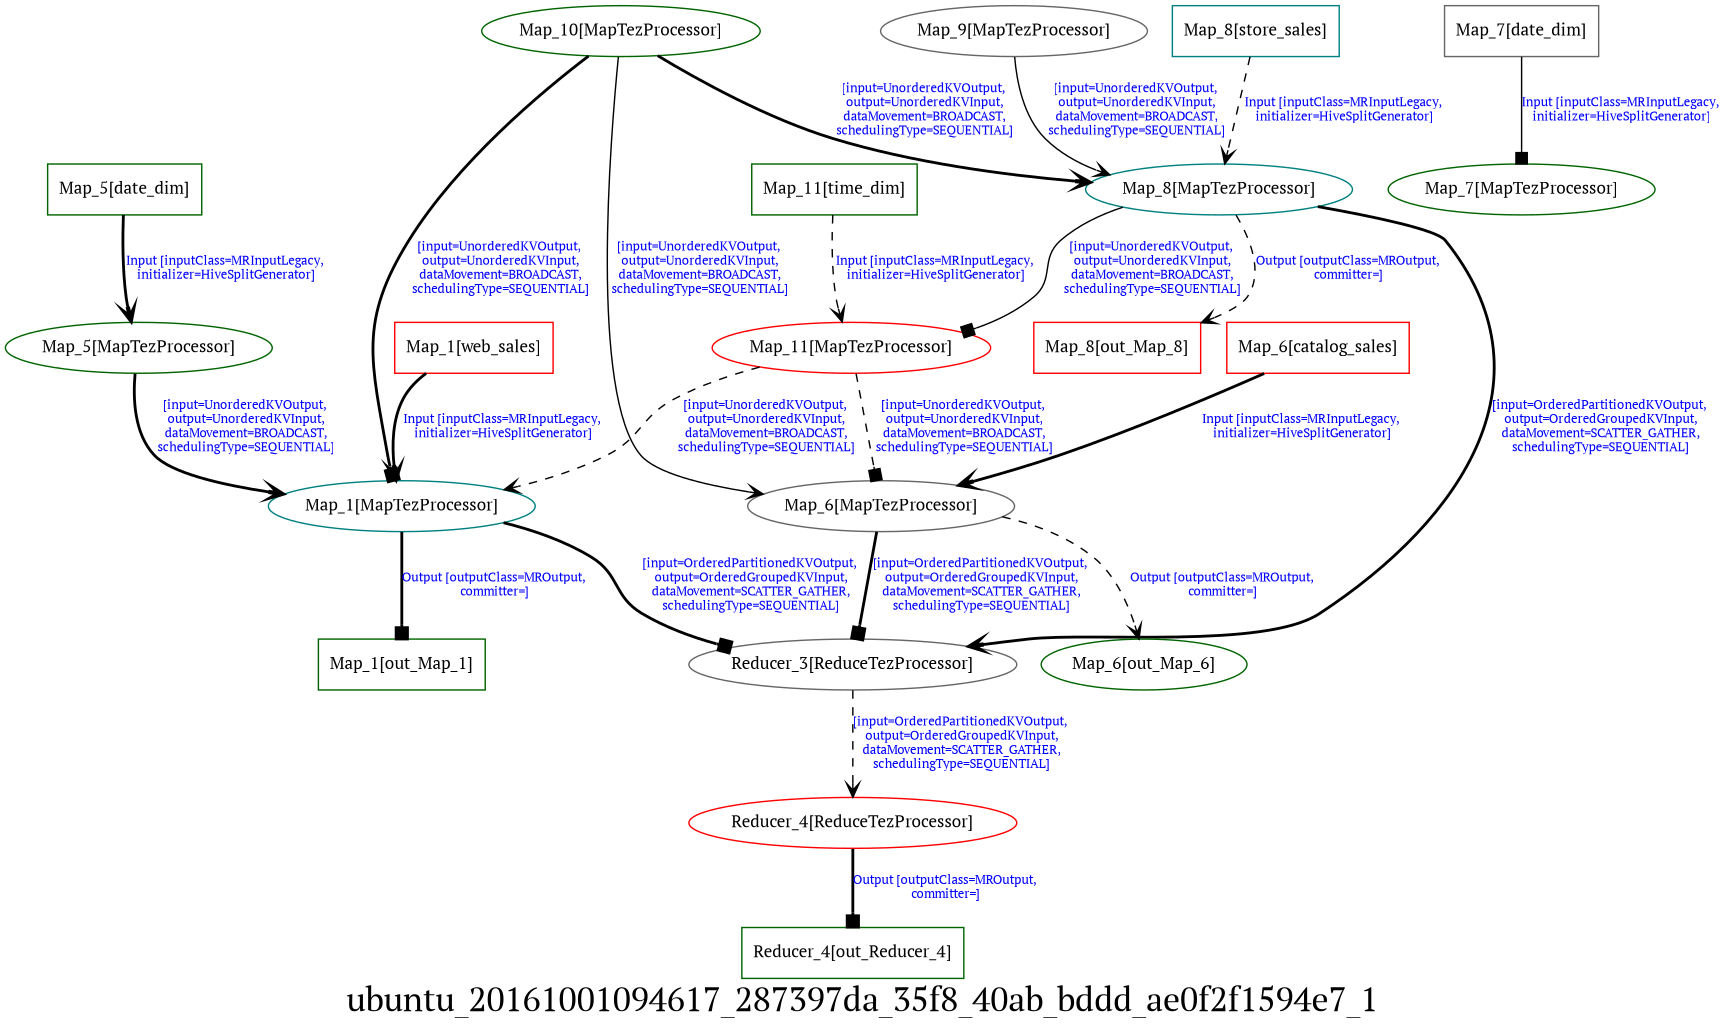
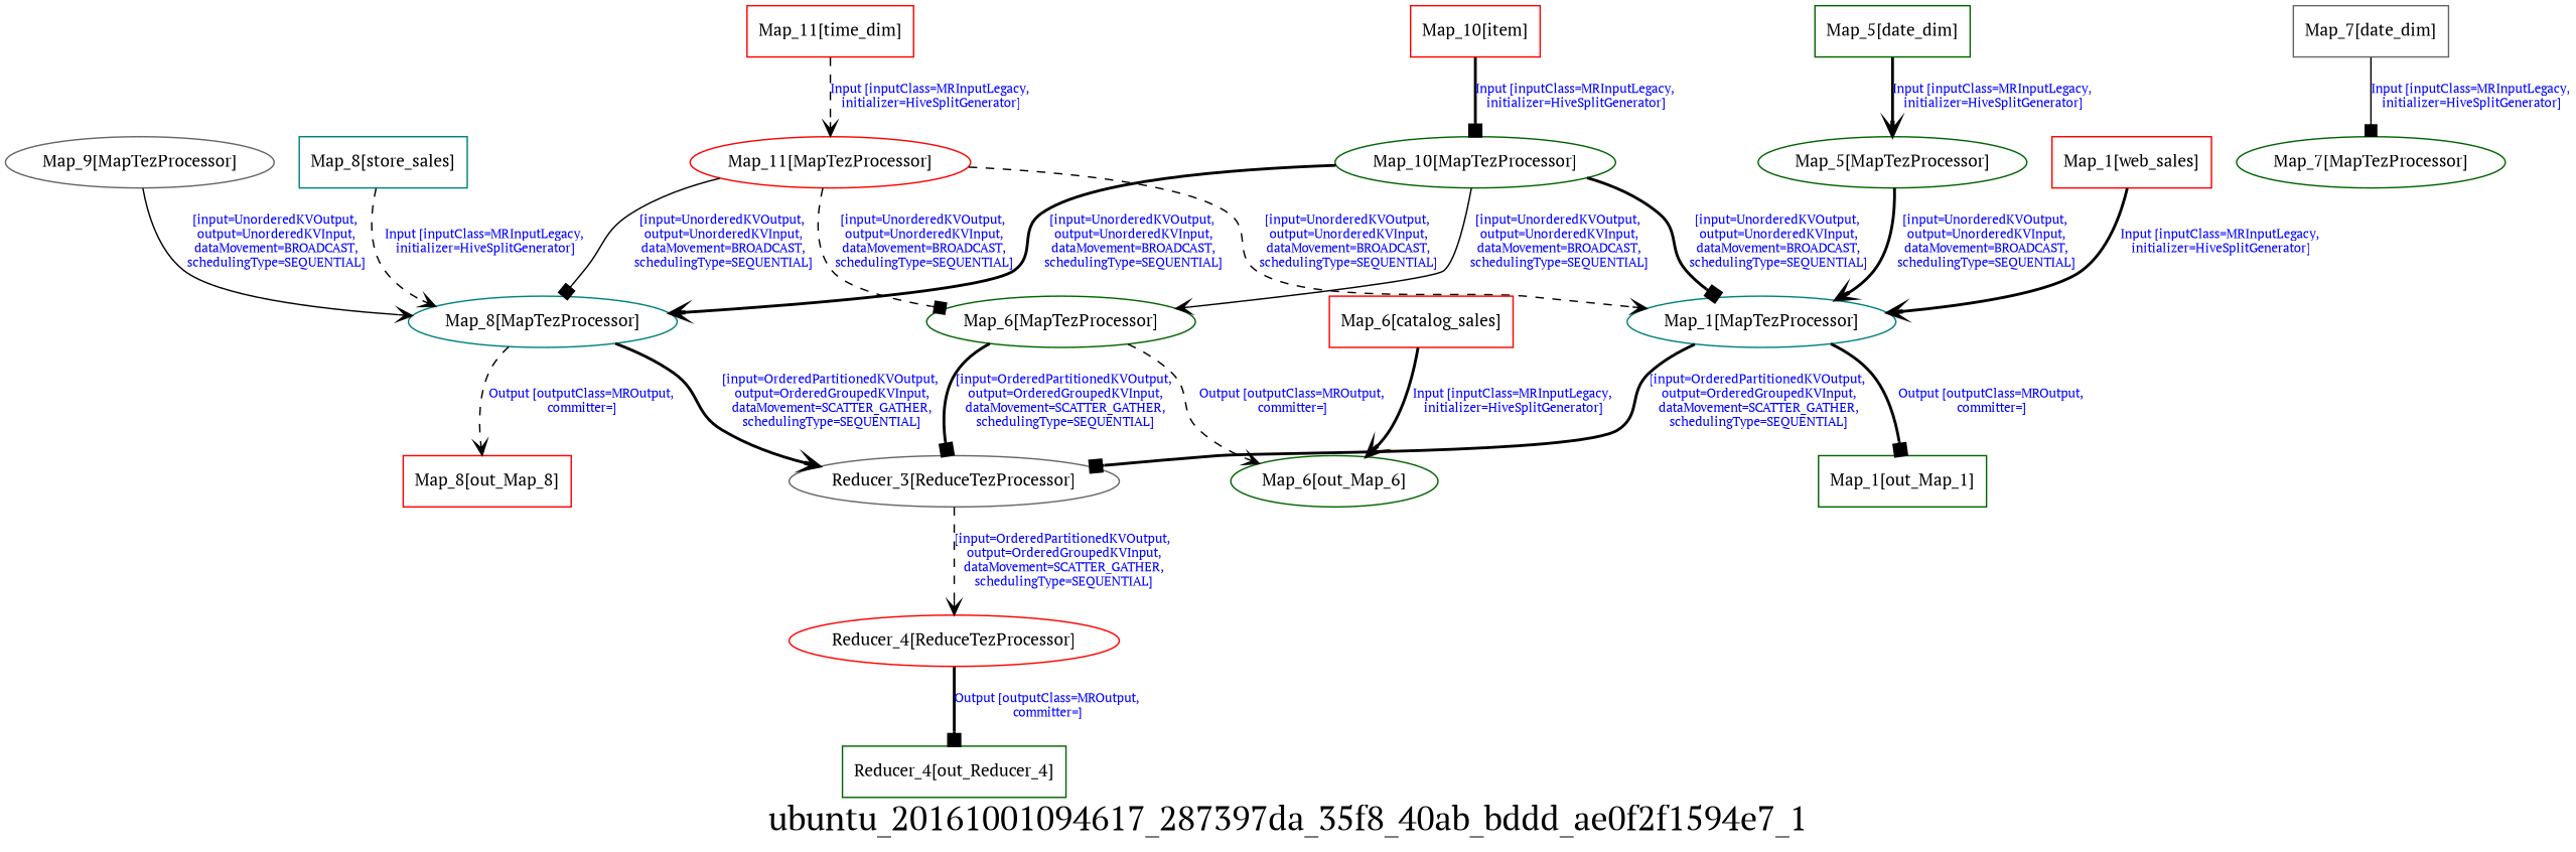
  digraph {
    fontname="PT Serif"
    fontsize=24
    label=ubuntu_20161001094617_287397da_35f8_40ab_bddd_ae0f2f1594e7_1
    node [color=darkgreen fontname="PT Serif" fontsize=12]
    edge [arrowhead=vee fontcolor=blue fontname="PT Serif" fontsize=9 style=bold]
    n1 [color=teal label="Map_8[MapTezProcessor]"]
    n2 [color=red label="Map_8[out_Map_8]" shape=box]
    n3 [color=gray40 label="Reducer_3[ReduceTezProcessor]"]
    n4 [color=red label="Reducer_4[ReduceTezProcessor]"]
    n5 [label="Reducer_4[out_Reducer_4]" shape=box]
    n6 [label="Map_5[MapTezProcessor]"]
    n7 [color=teal label="Map_1[MapTezProcessor]"]
    n8 [label="Map_1[out_Map_1]" shape=box]
    n9 [label="Map_10[MapTezProcessor]"]
-   n10 [color=gray40 label="Map_6[MapTezProcessor]"]
+   n10 [label="Map_6[MapTezProcessor]"]
    n11 [label="Map_6[out_Map_6]" shape=ellipse]
    n12 [label="Map_5[date_dim]" shape=box]
+   n13 [color=red label="Map_10[item]" shape=box]
    n14 [color=red label="Map_11[MapTezProcessor]"]
    n15 [color=red label="Map_6[catalog_sales]" shape=box]
    n16 [color=gray40 label="Map_7[date_dim]" shape=box]
    n17 [label="Map_7[MapTezProcessor]"]
-   n18 [label="Map_11[time_dim]" shape=box]
+   n18 [color=red label="Map_11[time_dim]" shape=box]
    n19 [color=gray40 label="Map_9[MapTezProcessor]"]
    n20 [color=red label="Map_1[web_sales]" shape=box]
    n21 [color=teal label="Map_8[store_sales]" shape=box]
    n1 -> n2 [label="Output [outputClass=MROutput,\n committer=]" style=dashed]
    n1 -> n3 [label="[input=OrderedPartitionedKVOutput,\n output=OrderedGroupedKVInput,\n dataMovement=SCATTER_GATHER,\n schedulingType=SEQUENTIAL]"]
    n3 -> n4 [label="[input=OrderedPartitionedKVOutput,\n output=OrderedGroupedKVInput,\n dataMovement=SCATTER_GATHER,\n schedulingType=SEQUENTIAL]" style=dashed]
    n4 -> n5 [arrowhead=box label="Output [outputClass=MROutput,\n committer=]"]
    n6 -> n7 [label="[input=UnorderedKVOutput,\n output=UnorderedKVInput,\n dataMovement=BROADCAST,\n schedulingType=SEQUENTIAL]"]
    n7 -> n3 [arrowhead=box label="[input=OrderedPartitionedKVOutput,\n output=OrderedGroupedKVInput,\n dataMovement=SCATTER_GATHER,\n schedulingType=SEQUENTIAL]"]
    n7 -> n8 [arrowhead=box label="Output [outputClass=MROutput,\n committer=]"]
    n9 -> n1 [label="[input=UnorderedKVOutput,\n output=UnorderedKVInput,\n dataMovement=BROADCAST,\n schedulingType=SEQUENTIAL]"]
    n9 -> n7 [arrowhead=box label="[input=UnorderedKVOutput,\n output=UnorderedKVInput,\n dataMovement=BROADCAST,\n schedulingType=SEQUENTIAL]"]
    n9 -> n10 [label="[input=UnorderedKVOutput,\n output=UnorderedKVInput,\n dataMovement=BROADCAST,\n schedulingType=SEQUENTIAL]" style=solid]
    n10 -> n3 [arrowhead=box label="[input=OrderedPartitionedKVOutput,\n output=OrderedGroupedKVInput,\n dataMovement=SCATTER_GATHER,\n schedulingType=SEQUENTIAL]"]
    n10 -> n11 [label="Output [outputClass=MROutput,\n committer=]" style=dashed]
    n12 -> n6 [label="Input [inputClass=MRInputLegacy,\n initializer=HiveSplitGenerator]"]
-   n1 -> n14 [arrowhead=box label="[input=UnorderedKVOutput,\n output=UnorderedKVInput,\n dataMovement=BROADCAST,\n schedulingType=SEQUENTIAL]" style=solid]
+   n13 -> n9 [arrowhead=box label="Input [inputClass=MRInputLegacy,\n initializer=HiveSplitGenerator]"]
+   n14 -> n1 [arrowhead=box label="[input=UnorderedKVOutput,\n output=UnorderedKVInput,\n dataMovement=BROADCAST,\n schedulingType=SEQUENTIAL]" style=solid]
    n14 -> n7 [label="[input=UnorderedKVOutput,\n output=UnorderedKVInput,\n dataMovement=BROADCAST,\n schedulingType=SEQUENTIAL]" style=dashed]
    n14 -> n10 [arrowhead=box label="[input=UnorderedKVOutput,\n output=UnorderedKVInput,\n dataMovement=BROADCAST,\n schedulingType=SEQUENTIAL]" style=dashed]
-   n15 -> n10 [label="Input [inputClass=MRInputLegacy,\n initializer=HiveSplitGenerator]"]
+   n15 -> n11 [label="Input [inputClass=MRInputLegacy,\n initializer=HiveSplitGenerator]"]
    n16 -> n17 [arrowhead=box label="Input [inputClass=MRInputLegacy,\n initializer=HiveSplitGenerator]" style=solid]
    n18 -> n14 [label="Input [inputClass=MRInputLegacy,\n initializer=HiveSplitGenerator]" style=dashed]
    n19 -> n1 [label="[input=UnorderedKVOutput,\n output=UnorderedKVInput,\n dataMovement=BROADCAST,\n schedulingType=SEQUENTIAL]" style=solid]
    n20 -> n7 [label="Input [inputClass=MRInputLegacy,\n initializer=HiveSplitGenerator]"]
    n21 -> n1 [label="Input [inputClass=MRInputLegacy,\n initializer=HiveSplitGenerator]" style=dashed]
  }
